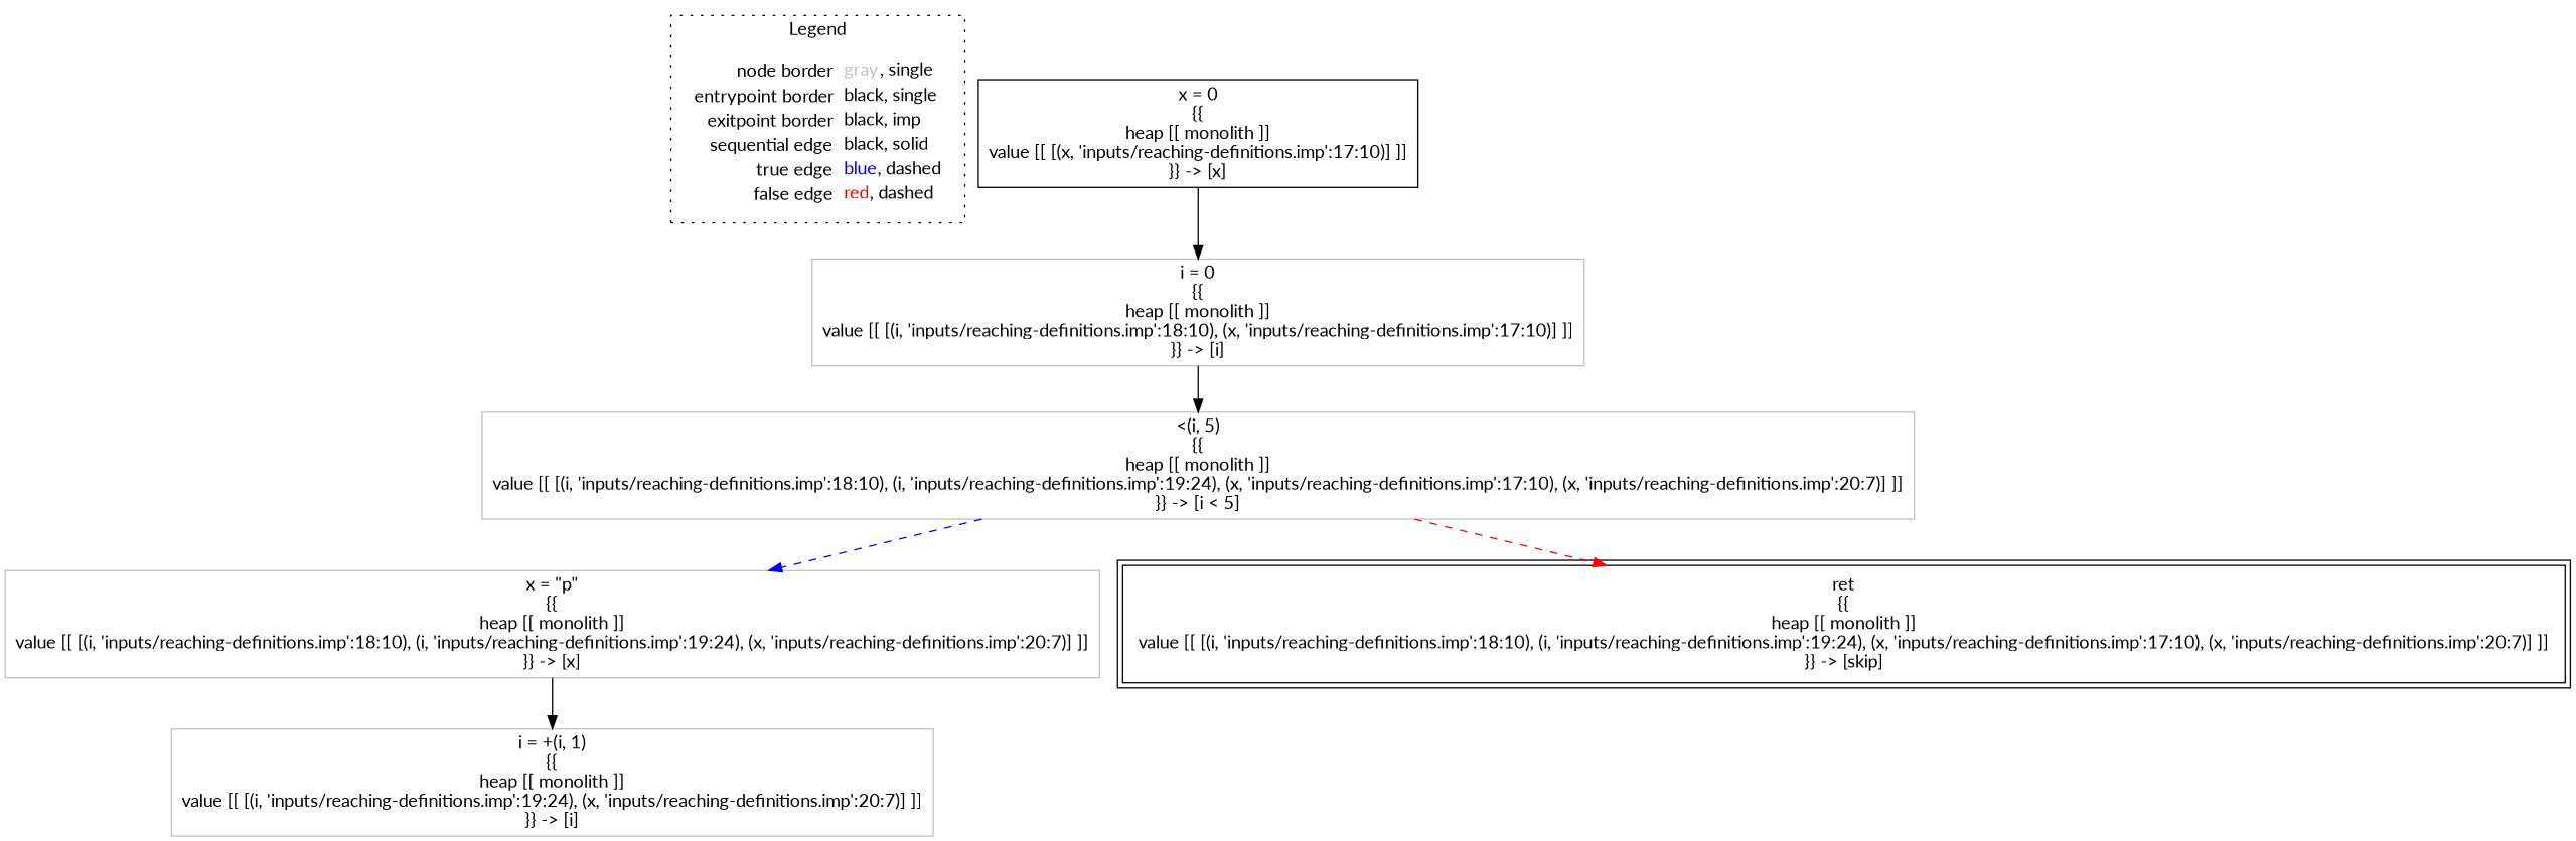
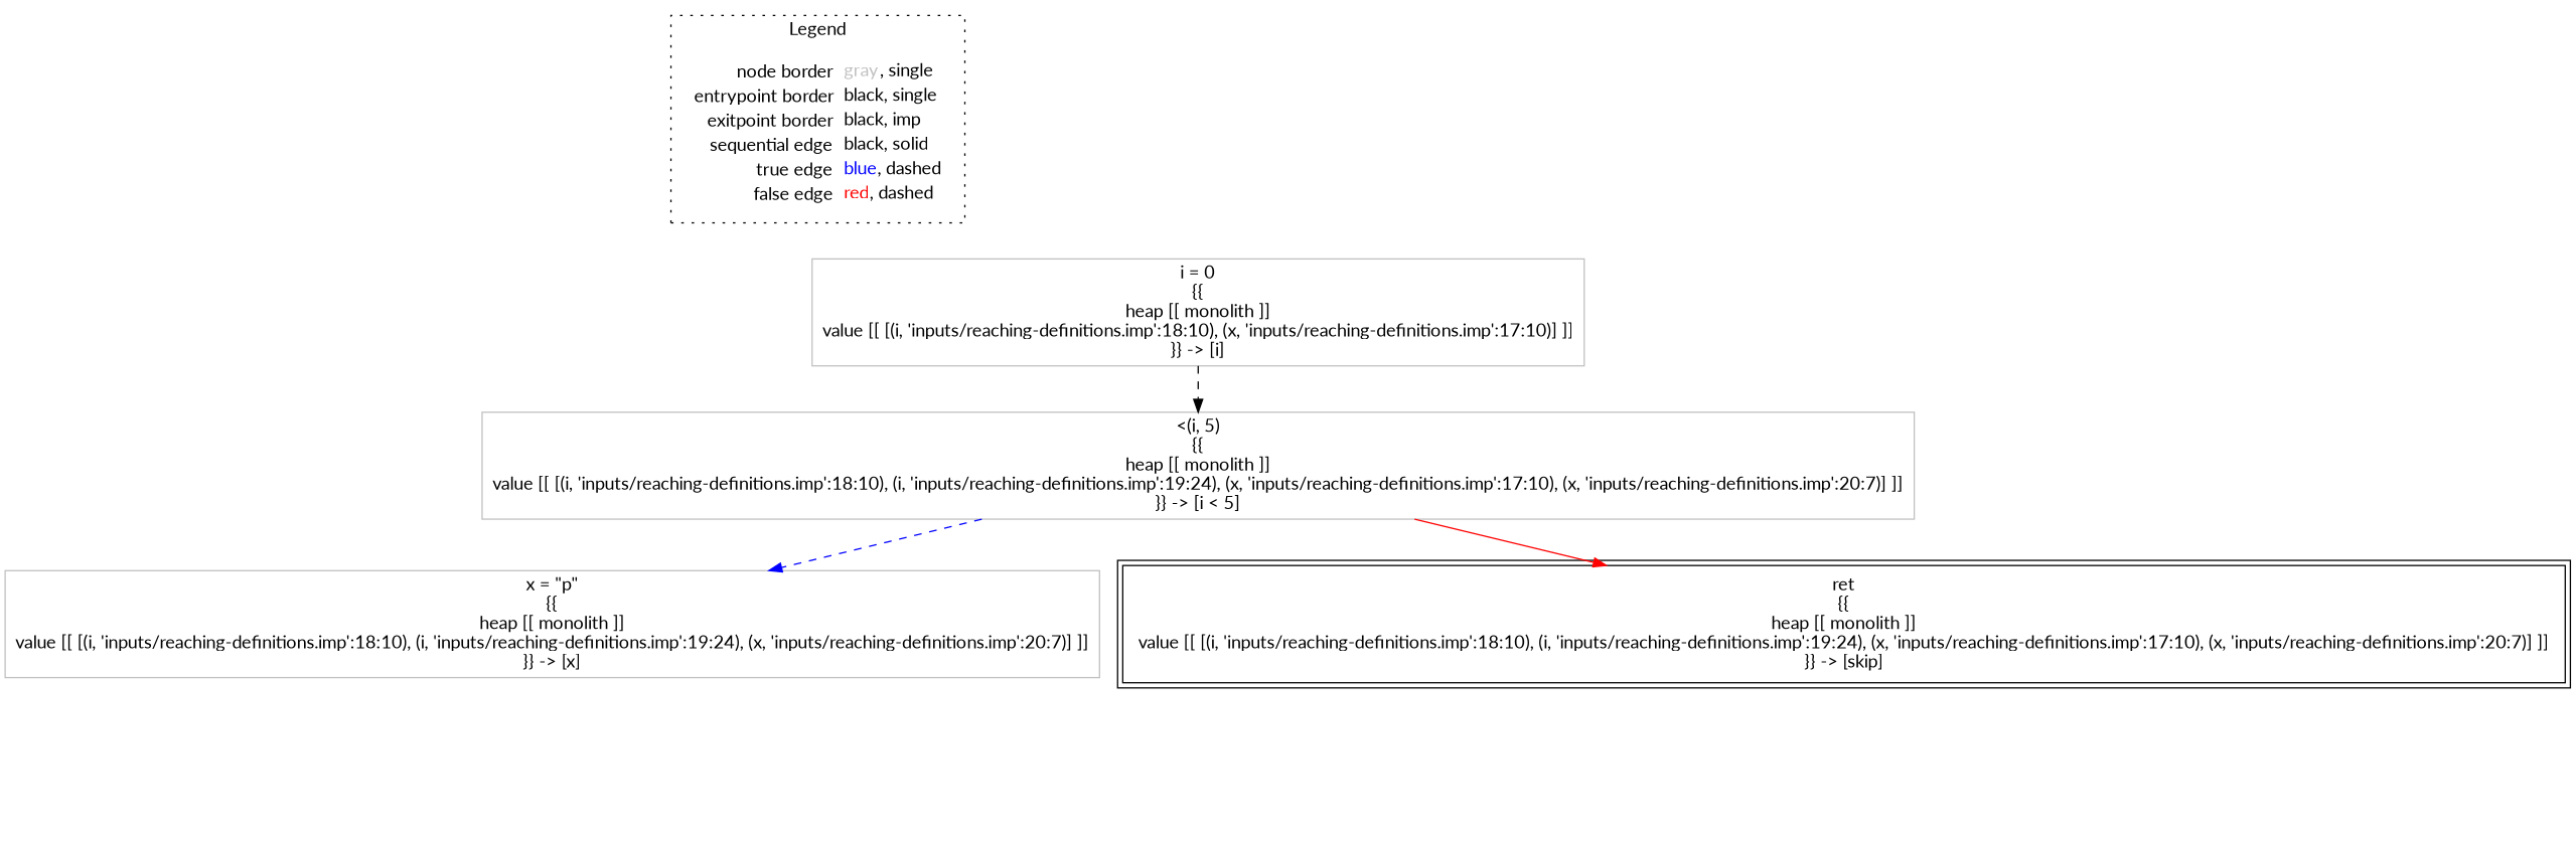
  digraph {
    fontname=Lato
    node [fontname=Lato shape=rect color=gray]
    edge [color=black fontname=Lato]
    n1 [label=<<table border="0" cellpadding="2" cellspacing="0" cellborder="0"><tr><td align="right">node border&nbsp;</td><td align="left"><font color="gray">gray</font>, single</td></tr><tr><td align="right">entrypoint border&nbsp;</td><td align="left"><font color="black">black</font>, single</td></tr><tr><td align="right">exitpoint border&nbsp;</td><td align="left"><font color="black">black</font>, imp</td></tr><tr><td align="right">sequential edge&nbsp;</td><td align="left"><font color="black">black</font>, solid</td></tr><tr><td align="right">true edge&nbsp;</td><td align="left"><font color="blue">blue</font>, dashed</td></tr><tr><td align="right">false edge&nbsp;</td><td align="left"><font color="red">red</font>, dashed</td></tr></table>> shape=plaintext color=""]
-   n2 [color=black label=<x = 0<BR/>{{<BR/>heap [[ monolith ]]<BR/>value [[ [(x, 'inputs/reaching-definitions.imp':17:10)] ]]<BR/>}} -&gt; [x]>]
    n3 [label=<i = 0<BR/>{{<BR/>heap [[ monolith ]]<BR/>value [[ [(i, 'inputs/reaching-definitions.imp':18:10), (x, 'inputs/reaching-definitions.imp':17:10)] ]]<BR/>}} -&gt; [i]>]
    n4 [label=<&lt;(i, 5)<BR/>{{<BR/>heap [[ monolith ]]<BR/>value [[ [(i, 'inputs/reaching-definitions.imp':18:10), (i, 'inputs/reaching-definitions.imp':19:24), (x, 'inputs/reaching-definitions.imp':17:10), (x, 'inputs/reaching-definitions.imp':20:7)] ]]<BR/>}} -&gt; [i &lt; 5]>]
    n5 [label=<x = &quot;p&quot;<BR/>{{<BR/>heap [[ monolith ]]<BR/>value [[ [(i, 'inputs/reaching-definitions.imp':18:10), (i, 'inputs/reaching-definitions.imp':19:24), (x, 'inputs/reaching-definitions.imp':20:7)] ]]<BR/>}} -&gt; [x]>]
    n6 [color=black label=<ret<BR/>{{<BR/>heap [[ monolith ]]<BR/>value [[ [(i, 'inputs/reaching-definitions.imp':18:10), (i, 'inputs/reaching-definitions.imp':19:24), (x, 'inputs/reaching-definitions.imp':17:10), (x, 'inputs/reaching-definitions.imp':20:7)] ]]<BR/>}} -&gt; [skip]> peripheries=2]
-   n7 [label=<i = +(i, 1)<BR/>{{<BR/>heap [[ monolith ]]<BR/>value [[ [(i, 'inputs/reaching-definitions.imp':19:24), (x, 'inputs/reaching-definitions.imp':20:7)] ]]<BR/>}} -&gt; [i]>]
    subgraph cluster_1 {
      label=Legend
      style=dotted
      n1
    }
-   n2 -> n3
-   n3 -> n4
+   n3 -> n4 [style=dashed]
    n4 -> n5 [color=blue style=dashed]
-   n4 -> n6 [color=red style=dashed]
-   n5 -> n7
+   n4 -> n6 [color=red style=solid]
  }
